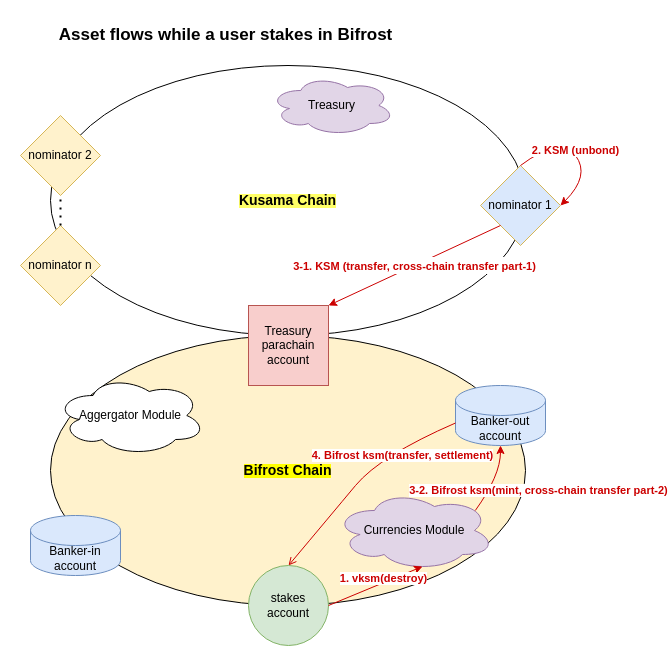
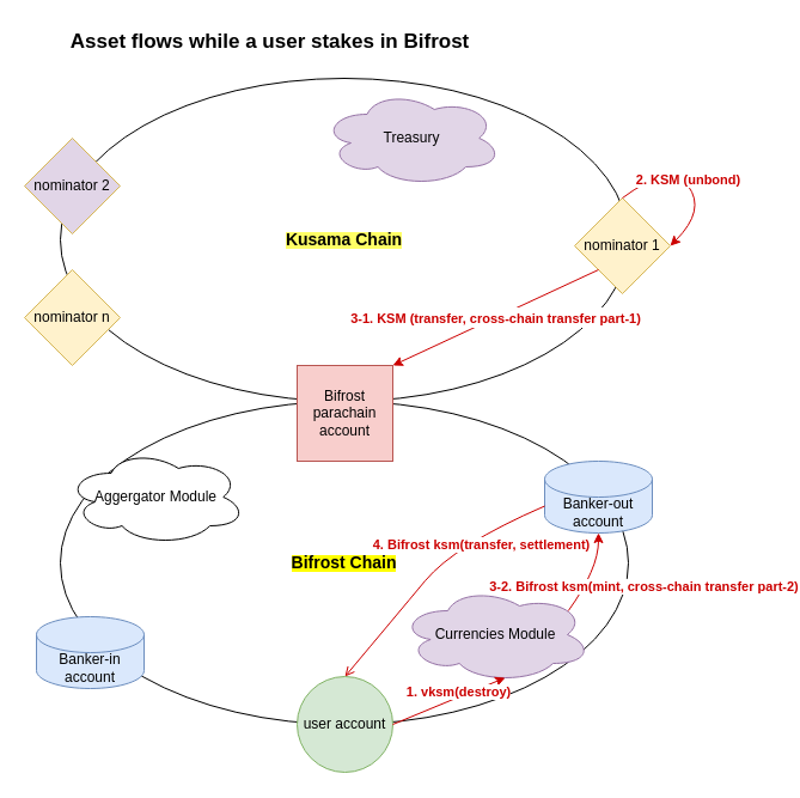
  <mxCell id="0" />
  <mxCell id="1" parent="0" />
  <mxCell id="2" value="&lt;b style=&quot;background-color: rgb(255 , 255 , 102)&quot;&gt;&lt;font style=&quot;font-size: 14px&quot;&gt;Kusama Chain&lt;/font&gt;&lt;/b&gt;" style="ellipse;whiteSpace=wrap;html=1;" parent="1" vertex="1"><mxGeometry x="50" y="65" width="475" height="270" as="geometry" /></mxCell>
- <mxCell id="3" value="&lt;span style=&quot;background-color: rgb(255 , 255 , 0)&quot;&gt;&lt;b&gt;&lt;font style=&quot;font-size: 14px&quot;&gt;Bifrost Chain&lt;/font&gt;&lt;/b&gt;&lt;/span&gt;" style="ellipse;whiteSpace=wrap;html=1;fillColor=#fff2cc;" parent="1" vertex="1"><mxGeometry x="50" y="335" width="475" height="270" as="geometry" /></mxCell>
- <mxCell id="4" value="Treasury parachain account" style="whiteSpace=wrap;html=1;aspect=fixed;fillColor=#f8cecc;strokeColor=#b85450;" parent="1" vertex="1"><mxGeometry x="248" y="305" width="80" height="80" as="geometry" /></mxCell>
- <mxCell id="5" value="nominator 1" style="rhombus;whiteSpace=wrap;html=1;fillColor=#dae8fc;strokeColor=#d6b656;" parent="1" vertex="1"><mxGeometry x="480" y="165" width="80" height="80" as="geometry" /></mxCell>
- <mxCell id="6" value="nominator 2" style="rhombus;whiteSpace=wrap;html=1;fillColor=#fff2cc;strokeColor=#d6b656;" parent="1" vertex="1"><mxGeometry x="20" y="115" width="80" height="80" as="geometry" /></mxCell>
- <mxCell id="7" value="stakes account" style="ellipse;whiteSpace=wrap;html=1;aspect=fixed;fillColor=#d5e8d4;strokeColor=#82b366;" parent="1" vertex="1"><mxGeometry x="248" y="565" width="80" height="80" as="geometry" /></mxCell>
+ <mxCell id="3" value="&lt;span style=&quot;background-color: rgb(255 , 255 , 0)&quot;&gt;&lt;b&gt;&lt;font style=&quot;font-size: 14px&quot;&gt;Bifrost Chain&lt;/font&gt;&lt;/b&gt;&lt;/span&gt;" style="ellipse;whiteSpace=wrap;html=1;" parent="1" vertex="1"><mxGeometry x="50" y="335" width="475" height="270" as="geometry" /></mxCell>
+ <mxCell id="4" value="Bifrost parachain account" style="whiteSpace=wrap;html=1;aspect=fixed;fillColor=#f8cecc;strokeColor=#b85450;" parent="1" vertex="1"><mxGeometry x="248" y="305" width="80" height="80" as="geometry" /></mxCell>
+ <mxCell id="5" value="nominator 1" style="rhombus;whiteSpace=wrap;html=1;fillColor=#fff2cc;strokeColor=#d6b656;" parent="1" vertex="1"><mxGeometry x="480" y="165" width="80" height="80" as="geometry" /></mxCell>
+ <mxCell id="6" value="nominator 2" style="rhombus;whiteSpace=wrap;html=1;fillColor=#e1d5e7;strokeColor=#d6b656;" parent="1" vertex="1"><mxGeometry x="20" y="115" width="80" height="80" as="geometry" /></mxCell>
+ <mxCell id="7" value="user account" style="ellipse;whiteSpace=wrap;html=1;aspect=fixed;fillColor=#d5e8d4;strokeColor=#82b366;" parent="1" vertex="1"><mxGeometry x="248" y="565" width="80" height="80" as="geometry" /></mxCell>
  <mxCell id="8" value="Banker-in account" style="shape=cylinder3;whiteSpace=wrap;html=1;boundedLbl=1;backgroundOutline=1;size=15;fillColor=#dae8fc;strokeColor=#6c8ebf;" parent="1" vertex="1"><mxGeometry x="30" y="515" width="90" height="60" as="geometry" /></mxCell>
  <mxCell id="9" value="Currencies Module" style="ellipse;shape=cloud;whiteSpace=wrap;html=1;fillColor=#e1d5e7;strokeColor=#9673a6;" parent="1" vertex="1"><mxGeometry x="334" y="490" width="160" height="80" as="geometry" /></mxCell>
- <mxCell id="10" value="Treasury" style="ellipse;shape=cloud;whiteSpace=wrap;html=1;fillColor=#e1d5e7;strokeColor=#9673a6;" parent="1" vertex="1"><mxGeometry x="269" y="75" width="125" height="60" as="geometry" /></mxCell>
+ <mxCell id="10" value="Treasury" style="ellipse;shape=cloud;whiteSpace=wrap;html=1;fillColor=#e1d5e7;strokeColor=#9673a6;" parent="1" vertex="1"><mxGeometry x="269" y="75" width="150" height="80" as="geometry" /></mxCell>
  <mxCell id="11" value="" style="endArrow=classic;html=1;rounded=0;fontColor=#CC0000;strokeColor=#CC0000;exitX=1;exitY=0.5;exitDx=0;exitDy=0;entryX=0.55;entryY=0.95;entryDx=0;entryDy=0;entryPerimeter=0;" parent="1" source="7" target="9" edge="1"><mxGeometry width="50" height="50" relative="1" as="geometry"><mxPoint x="410" y="655" as="sourcePoint" /><mxPoint x="400" y="525" as="targetPoint" /><Array as="points" /></mxGeometry></mxCell>
  <mxCell id="12" value="&lt;b&gt;1. vksm(destroy)&lt;br&gt;&lt;/b&gt;" style="edgeLabel;html=1;align=center;verticalAlign=middle;resizable=0;points=[];fontColor=#CC0000;" parent="11" vertex="1" connectable="0"><mxGeometry x="-0.191" relative="1" as="geometry"><mxPoint x="17" y="-12" as="offset" /></mxGeometry></mxCell>
  <mxCell id="13" value="&lt;font color=&quot;#cc0000&quot; size=&quot;1&quot;&gt;&lt;b style=&quot;font-size: 11px&quot;&gt;3-1. KSM (transfer, cross-chain transfer part-1)&lt;/b&gt;&lt;/font&gt;" style="endArrow=classic;html=1;rounded=0;fontSize=14;fontColor=#FFFF66;strokeColor=#CC0000;entryX=1;entryY=0;entryDx=0;entryDy=0;exitX=0;exitY=1;exitDx=0;exitDy=0;" parent="1" target="4" edge="1" source="5"><mxGeometry width="50" height="50" relative="1" as="geometry"><mxPoint x="290" y="305" as="sourcePoint" /><mxPoint x="320" y="255" as="targetPoint" /></mxGeometry></mxCell>
  <mxCell id="14" value="" style="curved=1;endArrow=classic;html=1;rounded=0;fontSize=11;fontColor=#CC0000;strokeColor=#CC0000;exitX=0.5;exitY=0;exitDx=0;exitDy=0;entryX=1;entryY=0.5;entryDx=0;entryDy=0;" parent="1" source="5" target="5" edge="1"><mxGeometry width="50" height="50" relative="1" as="geometry"><mxPoint x="570" y="115" as="sourcePoint" /><mxPoint x="620" y="65" as="targetPoint" /><Array as="points"><mxPoint x="560" y="135" /><mxPoint x="590" y="175" /></Array></mxGeometry></mxCell>
  <mxCell id="15" value="2. KSM (unbond)" style="edgeLabel;html=1;align=center;verticalAlign=middle;resizable=0;points=[];fontSize=11;fontColor=#CC0000;fontStyle=1" parent="14" vertex="1" connectable="0"><mxGeometry x="-0.012" y="3" relative="1" as="geometry"><mxPoint as="offset" /></mxGeometry></mxCell>
  <mxCell id="16" value="nominator n" style="rhombus;whiteSpace=wrap;html=1;fillColor=#fff2cc;strokeColor=#d6b656;" parent="1" vertex="1"><mxGeometry x="20" y="225" width="80" height="80" as="geometry" /></mxCell>
- <mxCell id="17" value="" style="endArrow=none;dashed=1;html=1;dashPattern=1 3;strokeWidth=2;rounded=0;fontSize=11;fontColor=#CC0000;entryX=0.5;entryY=1;entryDx=0;entryDy=0;" parent="1" source="16" target="6" edge="1"><mxGeometry width="50" height="50" relative="1" as="geometry"><mxPoint x="30" y="215" as="sourcePoint" /><mxPoint x="80" y="165" as="targetPoint" /></mxGeometry></mxCell>
  <mxCell id="18" value="Asset flows while a user stakes in Bifrost" style="text;html=1;align=center;verticalAlign=middle;resizable=0;points=[];autosize=1;strokeColor=none;fillColor=none;fontSize=17;fontColor=#000000;fontStyle=1" parent="1" vertex="1"><mxGeometry x="50" y="20" width="350" height="30" as="geometry" /></mxCell>
  <mxCell id="19" value="Aggergator Module" style="ellipse;shape=cloud;whiteSpace=wrap;html=1;" parent="1" vertex="1"><mxGeometry x="55" y="375" width="150" height="80" as="geometry" /></mxCell>
  <mxCell id="20" value="Banker-out account" style="shape=cylinder3;whiteSpace=wrap;html=1;boundedLbl=1;backgroundOutline=1;size=15;fillColor=#dae8fc;strokeColor=#6c8ebf;" parent="1" vertex="1"><mxGeometry x="455" y="385" width="90" height="60" as="geometry" /></mxCell>
  <mxCell id="21" value="" style="curved=1;endArrow=classic;html=1;rounded=0;fontColor=#CC0000;strokeColor=#CC0000;exitX=0.88;exitY=0.25;exitDx=0;exitDy=0;exitPerimeter=0;entryX=0.5;entryY=1;entryDx=0;entryDy=0;entryPerimeter=0;" edge="1" parent="1" source="9" target="20"><mxGeometry width="50" height="50" relative="1" as="geometry"><mxPoint x="370" y="465" as="sourcePoint" /><mxPoint x="420" y="415" as="targetPoint" /><Array as="points"><mxPoint x="500" y="475" /></Array></mxGeometry></mxCell>
  <mxCell id="22" value="3-2. Bifrost ksm(mint, cross-chain transfer part-2)" style="edgeLabel;html=1;align=center;verticalAlign=middle;resizable=0;points=[];fontColor=#CC0000;fontStyle=1" vertex="1" connectable="0" parent="21"><mxGeometry x="-0.357" y="2" relative="1" as="geometry"><mxPoint x="50" as="offset" /></mxGeometry></mxCell>
  <mxCell id="23" value="" style="curved=1;endArrow=open;html=1;rounded=0;fontColor=#CC0000;strokeColor=#CC0000;entryX=0.5;entryY=0;entryDx=0;entryDy=0;exitX=0;exitY=0;exitDx=0;exitDy=37.5;exitPerimeter=0;" edge="1" parent="1" source="20" target="7"><mxGeometry width="50" height="50" relative="1" as="geometry"><mxPoint x="180" y="535" as="sourcePoint" /><mxPoint x="230" y="485" as="targetPoint" /><Array as="points"><mxPoint x="380" y="455" /><mxPoint x="330" y="515" /></Array></mxGeometry></mxCell>
  <mxCell id="24" value="4. Bifrost ksm(transfer, settlement)" style="edgeLabel;html=1;align=center;verticalAlign=middle;resizable=0;points=[];fontColor=#CC0000;fontStyle=1" vertex="1" connectable="0" parent="23"><mxGeometry x="-0.081" y="-3" relative="1" as="geometry"><mxPoint x="37" y="-15" as="offset" /></mxGeometry></mxCell>
